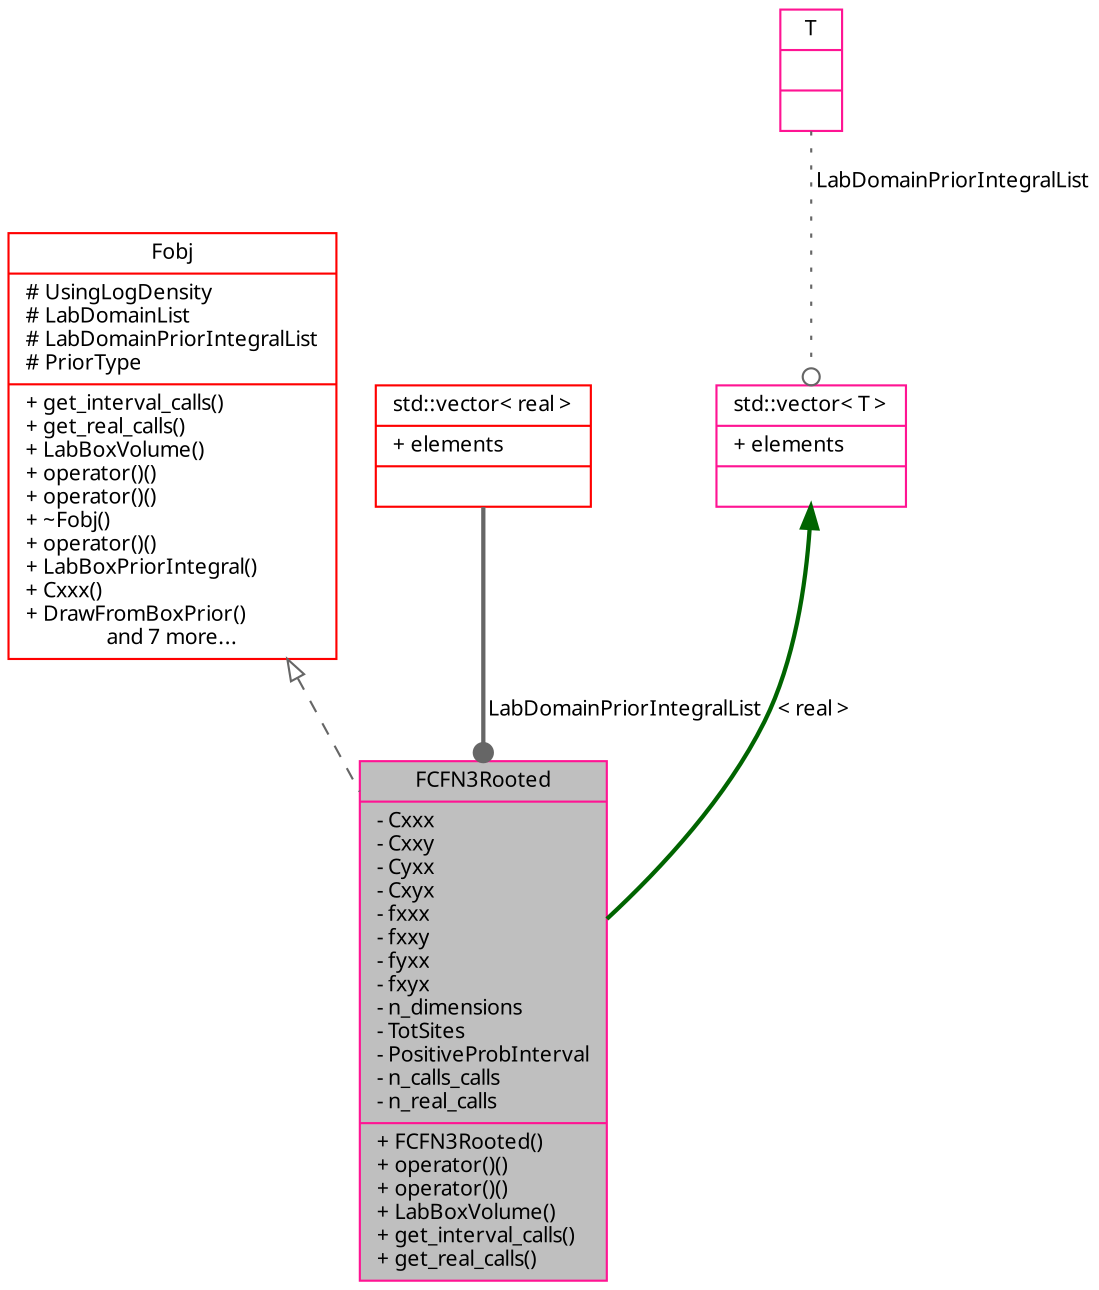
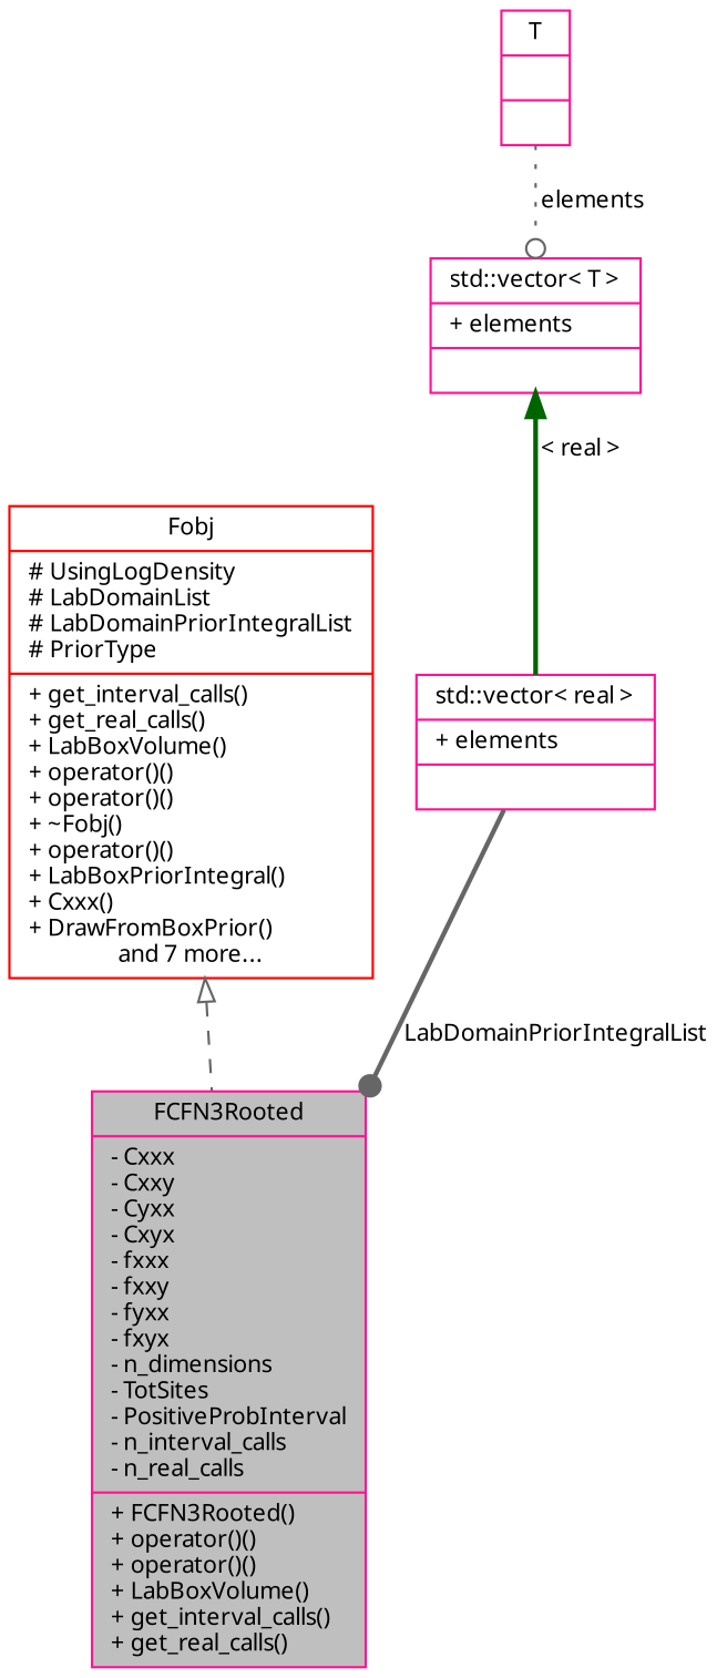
  digraph {
    fontname="Noto Sans"
    node [color=deeppink fillcolor=white fontname="Noto Sans" fontsize=10 shape=record style=filled]
    edge [color=gray40 fontname="Noto Sans" fontsize=10 labelfontname=FreeSans labelfontsize=10 style=bold]
-   n1 [fillcolor=grey75 fontcolor=black height=0.2 label="{FCFN3Rooted\n|- Cxxx\l- Cxxy\l- Cyxx\l- Cxyx\l- fxxx\l- fxxy\l- fyxx\l- fxyx\l- n_dimensions\l- TotSites\l- PositiveProbInterval\l- n_calls_calls\l- n_real_calls\l|+ FCFN3Rooted()\l+ operator()()\l+ operator()()\l+ LabBoxVolume()\l+ get_interval_calls()\l+ get_real_calls()\l}" width=0.4]
+   n1 [fillcolor=grey75 fontcolor=black height=0.2 label="{FCFN3Rooted\n|- Cxxx\l- Cxxy\l- Cyxx\l- Cxyx\l- fxxx\l- fxxy\l- fyxx\l- fxyx\l- n_dimensions\l- TotSites\l- PositiveProbInterval\l- n_interval_calls\l- n_real_calls\l|+ FCFN3Rooted()\l+ operator()()\l+ operator()()\l+ LabBoxVolume()\l+ get_interval_calls()\l+ get_real_calls()\l}" width=0.4]
    n2 [color=red height=0.2 label="{Fobj\n|# UsingLogDensity\l# LabDomainList\l# LabDomainPriorIntegralList\l# PriorType\l|+ get_interval_calls()\l+ get_real_calls()\l+ LabBoxVolume()\l+ operator()()\l+ operator()()\l+ ~Fobj()\l+ operator()()\l+ LabBoxPriorIntegral()\l+ Cxxx()\l+ DrawFromBoxPrior()\land 7 more...}" width=0.4]
-   n3 [color=red height=0.2 label="{std::vector\< real \>\n|+ elements\l|}" width=0.4]
+   n3 [height=0.2 label="{std::vector\< real \>\n|+ elements\l|}" width=0.4]
    n4 [height=0.2 label="{std::vector\< T \>\n|+ elements\l|}" width=0.4]
    n5 [height=0.2 label="{T\n||}" width=0.4]
    n2 -> n1 [arrowtail=onormal dir=back style=dashed]
    n3 -> n1 [arrowhead=dot label=" LabDomainPriorIntegralList"]
-   n4 -> n1 [color=darkgreen dir=back label=" \< real \>"]
-   n5 -> n4 [arrowhead=odot label=" LabDomainPriorIntegralList" style=dotted]
+   n4 -> n3 [color=darkgreen dir=back label=" \< real \>"]
+   n5 -> n4 [arrowhead=odot label=" elements" style=dotted]
  }
